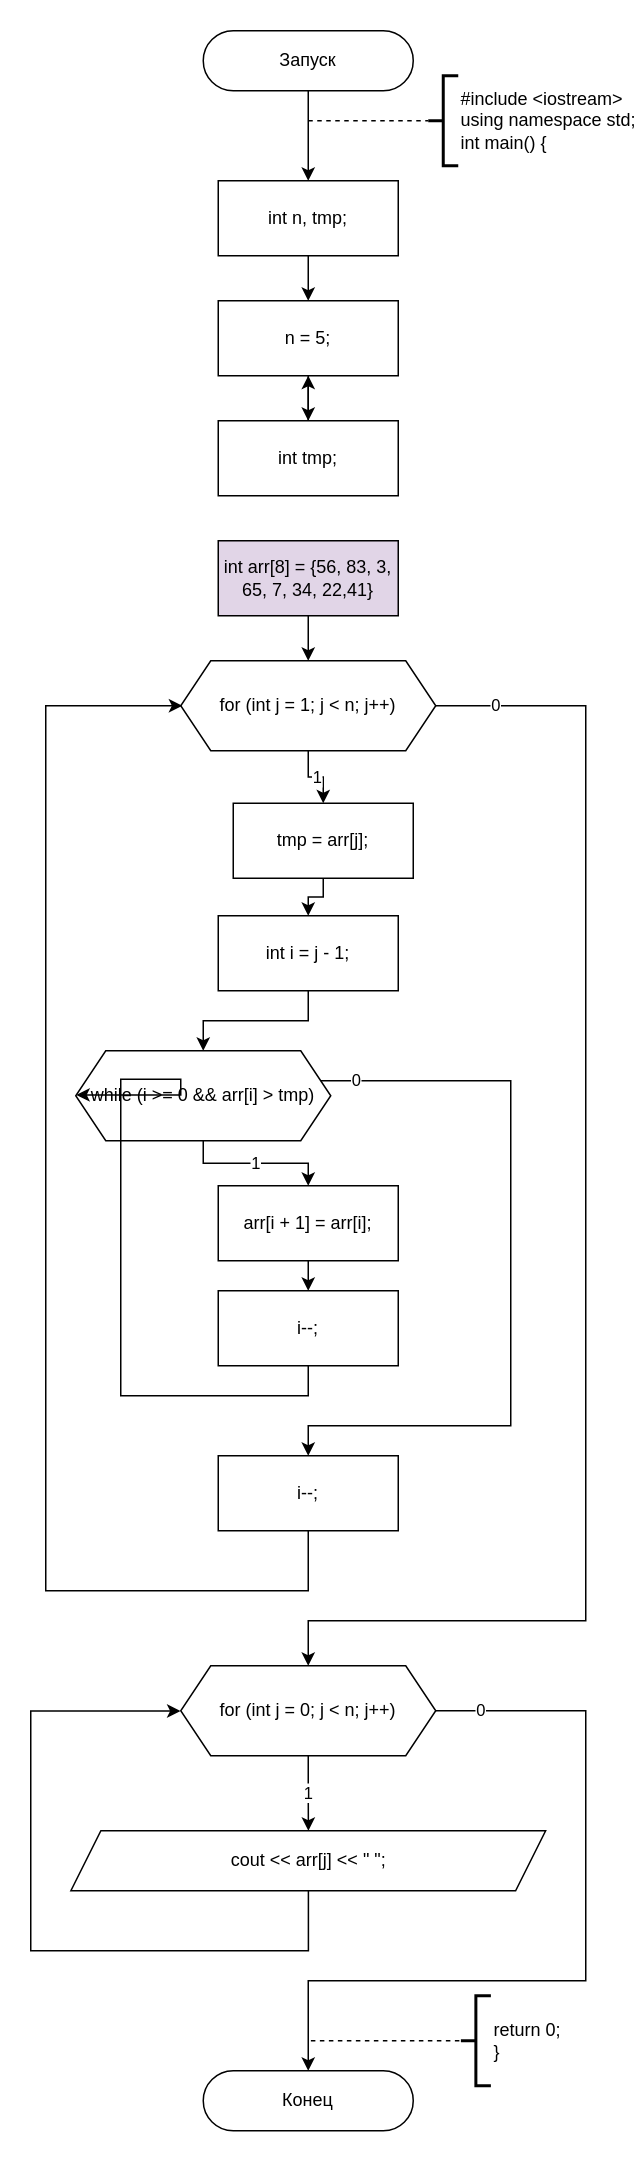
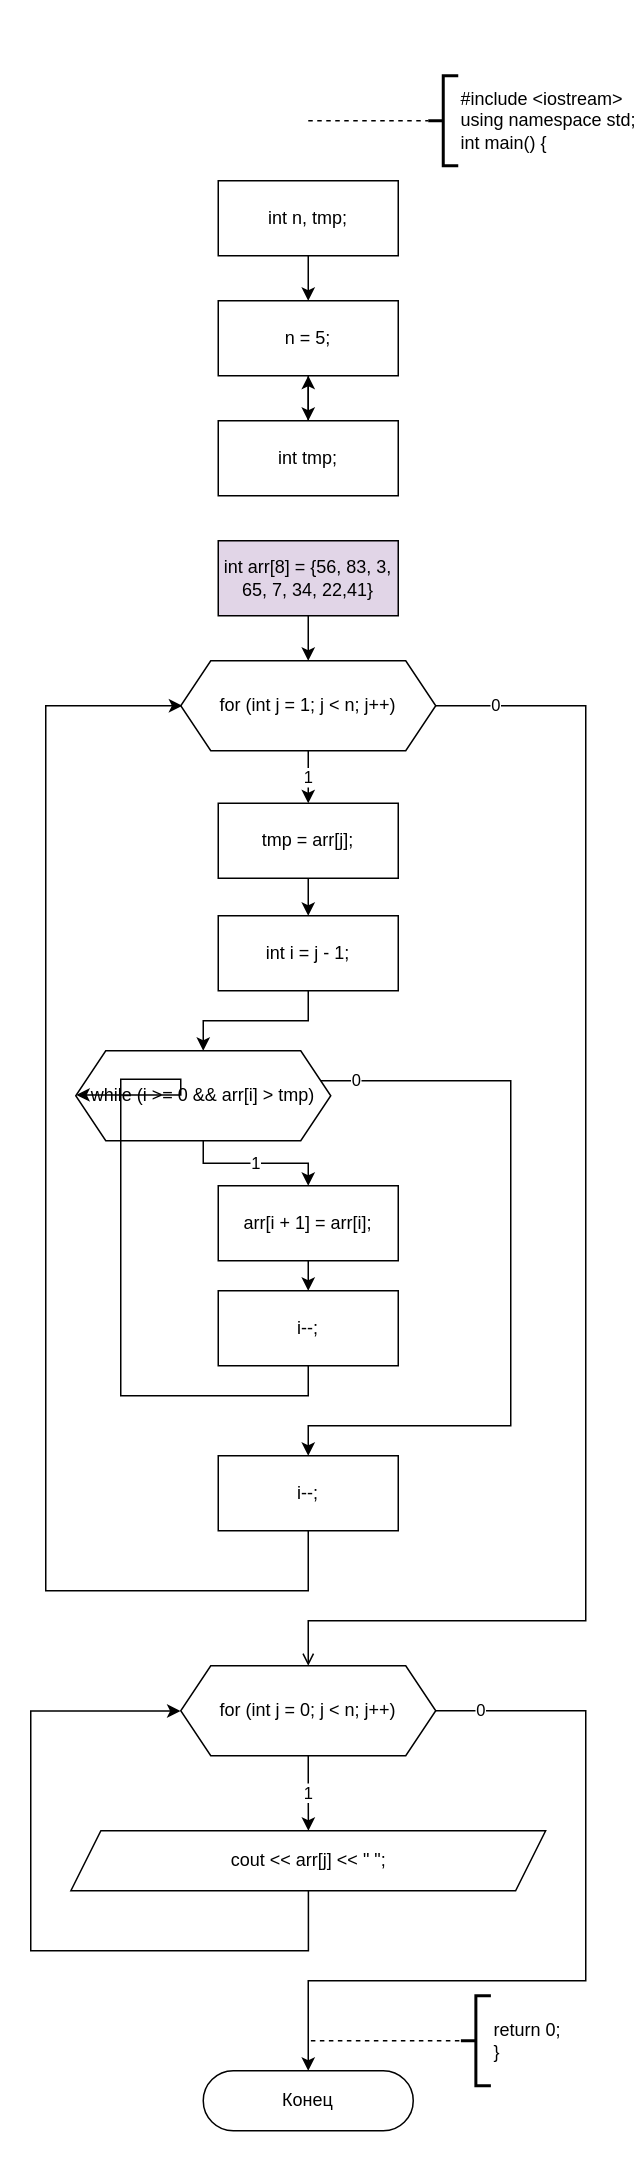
  <mxCell id="0" />
  <mxCell id="1" parent="0" />
- <mxCell id="2" style="edgeStyle=orthogonalEdgeStyle;rounded=0;orthogonalLoop=1;jettySize=auto;html=1;" parent="1" source="3" target="5" edge="1"><mxGeometry relative="1" as="geometry" /></mxCell>
- <mxCell id="3" value="Запуск" style="rounded=1;whiteSpace=wrap;html=1;arcSize=50;" parent="1" vertex="1"><mxGeometry x="135" y="20" width="140" height="40" as="geometry" /></mxCell>
  <mxCell id="4" style="edgeStyle=none;html=1;" parent="1" source="5" edge="1"><mxGeometry relative="1" as="geometry"><mxPoint x="205" y="200" as="targetPoint" /></mxGeometry></mxCell>
  <mxCell id="5" value="int n, tmp;" style="rounded=0;whiteSpace=wrap;html=1;" parent="1" vertex="1"><mxGeometry x="145" y="120" width="120" height="50" as="geometry" /></mxCell>
  <mxCell id="6" value="#include &amp;lt;iostream&amp;gt;&lt;br&gt;using namespace std;&lt;br&gt;int main() {" style="strokeWidth=2;html=1;shape=mxgraph.flowchart.annotation_2;align=left;labelPosition=right;pointerEvents=1;" parent="1" vertex="1"><mxGeometry x="285" y="50" width="20" height="60" as="geometry" /></mxCell>
  <mxCell id="7" value="" style="endArrow=none;dashed=1;html=1;entryX=0;entryY=0.5;entryDx=0;entryDy=0;entryPerimeter=0;" parent="1" target="6" edge="1"><mxGeometry width="50" height="50" relative="1" as="geometry"><mxPoint x="205" y="80" as="sourcePoint" /><mxPoint x="295" y="70" as="targetPoint" /></mxGeometry></mxCell>
  <mxCell id="8" value="Конец" style="rounded=1;whiteSpace=wrap;html=1;arcSize=50;" parent="1" vertex="1"><mxGeometry x="135" y="1380" width="140" height="40" as="geometry" /></mxCell>
  <mxCell id="9" value="return 0;&lt;br&gt;}" style="strokeWidth=2;html=1;shape=mxgraph.flowchart.annotation_2;align=left;labelPosition=right;pointerEvents=1;" parent="1" vertex="1"><mxGeometry x="306.75" y="1330" width="20" height="60" as="geometry" /></mxCell>
  <mxCell id="10" value="" style="endArrow=none;dashed=1;html=1;entryX=0;entryY=0.5;entryDx=0;entryDy=0;entryPerimeter=0;" parent="1" edge="1"><mxGeometry width="50" height="50" relative="1" as="geometry"><mxPoint x="206.75" y="1360" as="sourcePoint" /><mxPoint x="306.75" y="1360" as="targetPoint" /></mxGeometry></mxCell>
  <mxCell id="11" style="edgeStyle=none;html=1;" parent="1" source="12" edge="1"><mxGeometry relative="1" as="geometry"><mxPoint x="205" y="280" as="targetPoint" /></mxGeometry></mxCell>
  <mxCell id="12" value="n = 5;" style="rounded=0;whiteSpace=wrap;html=1;" parent="1" vertex="1"><mxGeometry x="145" y="200" width="120" height="50" as="geometry" /></mxCell>
  <mxCell id="13" style="edgeStyle=none;html=1;rounded=0;" parent="1" source="14" target="12" edge="1"><mxGeometry relative="1" as="geometry" /></mxCell>
  <mxCell id="14" value="int tmp;" style="rounded=0;whiteSpace=wrap;html=1;" parent="1" vertex="1"><mxGeometry x="145" y="280" width="120" height="50" as="geometry" /></mxCell>
  <mxCell id="15" style="edgeStyle=orthogonalEdgeStyle;rounded=0;html=1;entryX=-0.001;entryY=0.503;entryDx=0;entryDy=0;entryPerimeter=0;" parent="1" source="16" target="37" edge="1"><mxGeometry relative="1" as="geometry"><Array as="points"><mxPoint x="205" y="1300" /><mxPoint x="20" y="1300" /><mxPoint x="20" y="1140" /></Array></mxGeometry></mxCell>
  <mxCell id="16" value="cout &amp;lt;&amp;lt; arr[j] &amp;lt;&amp;lt; &quot; &quot;;" style="shape=parallelogram;perimeter=parallelogramPerimeter;whiteSpace=wrap;html=1;fixedSize=1;" parent="1" vertex="1"><mxGeometry x="46.75" y="1220" width="316.5" height="40" as="geometry" /></mxCell>
  <mxCell id="17" value="" style="edgeStyle=orthogonalEdgeStyle;rounded=0;html=1;" parent="1" source="18" target="21" edge="1"><mxGeometry relative="1" as="geometry" /></mxCell>
  <mxCell id="18" value="int arr[8] = {56, 83, 3, 65, 7, 34, 22,41}" style="rounded=0;whiteSpace=wrap;html=1;fillColor=#e1d5e7;" parent="1" vertex="1"><mxGeometry x="145" y="360" width="120" height="50" as="geometry" /></mxCell>
  <mxCell id="19" value="1" style="edgeStyle=orthogonalEdgeStyle;rounded=0;html=1;" parent="1" source="21" target="23" edge="1"><mxGeometry relative="1" as="geometry" /></mxCell>
- <mxCell id="20" value="0" style="edgeStyle=orthogonalEdgeStyle;rounded=0;html=1;" parent="1" source="21" target="37" edge="1"><mxGeometry x="-0.913" relative="1" as="geometry"><Array as="points"><mxPoint x="390" y="470" /><mxPoint x="390" y="1080" /><mxPoint x="205" y="1080" /></Array><mxPoint as="offset" /></mxGeometry></mxCell>
+ <mxCell id="20" value="0" style="edgeStyle=orthogonalEdgeStyle;rounded=0;html=1;endArrow=open;" parent="1" source="21" target="37" edge="1"><mxGeometry x="-0.913" relative="1" as="geometry"><Array as="points"><mxPoint x="390" y="470" /><mxPoint x="390" y="1080" /><mxPoint x="205" y="1080" /></Array><mxPoint as="offset" /></mxGeometry></mxCell>
  <mxCell id="21" value="for (int j = 1; j &amp;lt; n; j++)" style="shape=hexagon;perimeter=hexagonPerimeter2;whiteSpace=wrap;html=1;fixedSize=1;" parent="1" vertex="1"><mxGeometry x="120" y="440" width="170" height="60" as="geometry" /></mxCell>
  <mxCell id="22" value="" style="edgeStyle=orthogonalEdgeStyle;rounded=0;html=1;" parent="1" source="23" target="25" edge="1"><mxGeometry relative="1" as="geometry" /></mxCell>
- <mxCell id="23" value="tmp = arr[j];" style="rounded=0;whiteSpace=wrap;html=1;" parent="1" vertex="1"><mxGeometry x="155" y="535" width="120" height="50" as="geometry" /></mxCell>
+ <mxCell id="23" value="tmp = arr[j];" style="rounded=0;whiteSpace=wrap;html=1;" parent="1" vertex="1"><mxGeometry x="145" y="535" width="120" height="50" as="geometry" /></mxCell>
  <mxCell id="24" value="" style="edgeStyle=orthogonalEdgeStyle;rounded=0;html=1;" parent="1" source="25" target="28" edge="1"><mxGeometry relative="1" as="geometry" /></mxCell>
  <mxCell id="25" value="int i = j - 1;" style="rounded=0;whiteSpace=wrap;html=1;" parent="1" vertex="1"><mxGeometry x="145" y="610" width="120" height="50" as="geometry" /></mxCell>
  <mxCell id="26" value="1" style="edgeStyle=orthogonalEdgeStyle;rounded=0;html=1;" parent="1" source="28" target="30" edge="1"><mxGeometry relative="1" as="geometry" /></mxCell>
  <mxCell id="27" value="0" style="edgeStyle=orthogonalEdgeStyle;rounded=0;html=1;" parent="1" source="28" target="34" edge="1"><mxGeometry x="-0.908" relative="1" as="geometry"><Array as="points"><mxPoint x="340" y="720" /><mxPoint x="340" y="950" /><mxPoint x="205" y="950" /></Array><mxPoint as="offset" /></mxGeometry></mxCell>
  <mxCell id="28" value="while (i &amp;gt;= 0 &amp;amp;&amp;amp; arr[i] &amp;gt; tmp)" style="shape=hexagon;perimeter=hexagonPerimeter2;whiteSpace=wrap;html=1;fixedSize=1;" parent="1" vertex="1"><mxGeometry x="50" y="700" width="170" height="60" as="geometry" /></mxCell>
  <mxCell id="29" value="" style="edgeStyle=orthogonalEdgeStyle;rounded=0;html=1;" parent="1" source="30" target="32" edge="1"><mxGeometry relative="1" as="geometry" /></mxCell>
  <mxCell id="30" value="arr[i + 1] = arr[i];" style="rounded=0;whiteSpace=wrap;html=1;" parent="1" vertex="1"><mxGeometry x="145" y="790" width="120" height="50" as="geometry" /></mxCell>
  <mxCell id="31" style="edgeStyle=orthogonalEdgeStyle;rounded=0;html=1;entryX=0.002;entryY=0.491;entryDx=0;entryDy=0;entryPerimeter=0;" parent="1" source="32" target="28" edge="1"><mxGeometry relative="1" as="geometry"><Array as="points"><mxPoint x="205" y="930" /><mxPoint x="80" y="930" /><mxPoint x="80" y="719" /><mxPoint x="120" y="719" /></Array></mxGeometry></mxCell>
  <mxCell id="32" value="i--;" style="rounded=0;whiteSpace=wrap;html=1;" parent="1" vertex="1"><mxGeometry x="145" y="860" width="120" height="50" as="geometry" /></mxCell>
  <mxCell id="33" style="edgeStyle=orthogonalEdgeStyle;rounded=0;html=1;entryX=0.006;entryY=0.5;entryDx=0;entryDy=0;entryPerimeter=0;" parent="1" source="34" target="21" edge="1"><mxGeometry relative="1" as="geometry"><Array as="points"><mxPoint x="205" y="1060" /><mxPoint x="30" y="1060" /><mxPoint x="30" y="470" /></Array></mxGeometry></mxCell>
  <mxCell id="34" value="i--;" style="rounded=0;whiteSpace=wrap;html=1;" parent="1" vertex="1"><mxGeometry x="145" y="970" width="120" height="50" as="geometry" /></mxCell>
  <mxCell id="35" value="1" style="edgeStyle=orthogonalEdgeStyle;rounded=0;html=1;" parent="1" source="37" target="16" edge="1"><mxGeometry relative="1" as="geometry" /></mxCell>
  <mxCell id="36" value="0" style="edgeStyle=orthogonalEdgeStyle;rounded=0;html=1;" parent="1" source="37" target="8" edge="1"><mxGeometry x="-0.886" relative="1" as="geometry"><Array as="points"><mxPoint x="390" y="1140" /><mxPoint x="390" y="1320" /><mxPoint x="205" y="1320" /></Array><mxPoint as="offset" /></mxGeometry></mxCell>
  <mxCell id="37" value="for (int j = 0; j &amp;lt; n; j++)" style="shape=hexagon;perimeter=hexagonPerimeter2;whiteSpace=wrap;html=1;fixedSize=1;" parent="1" vertex="1"><mxGeometry x="120" y="1110" width="170" height="60" as="geometry" /></mxCell>
